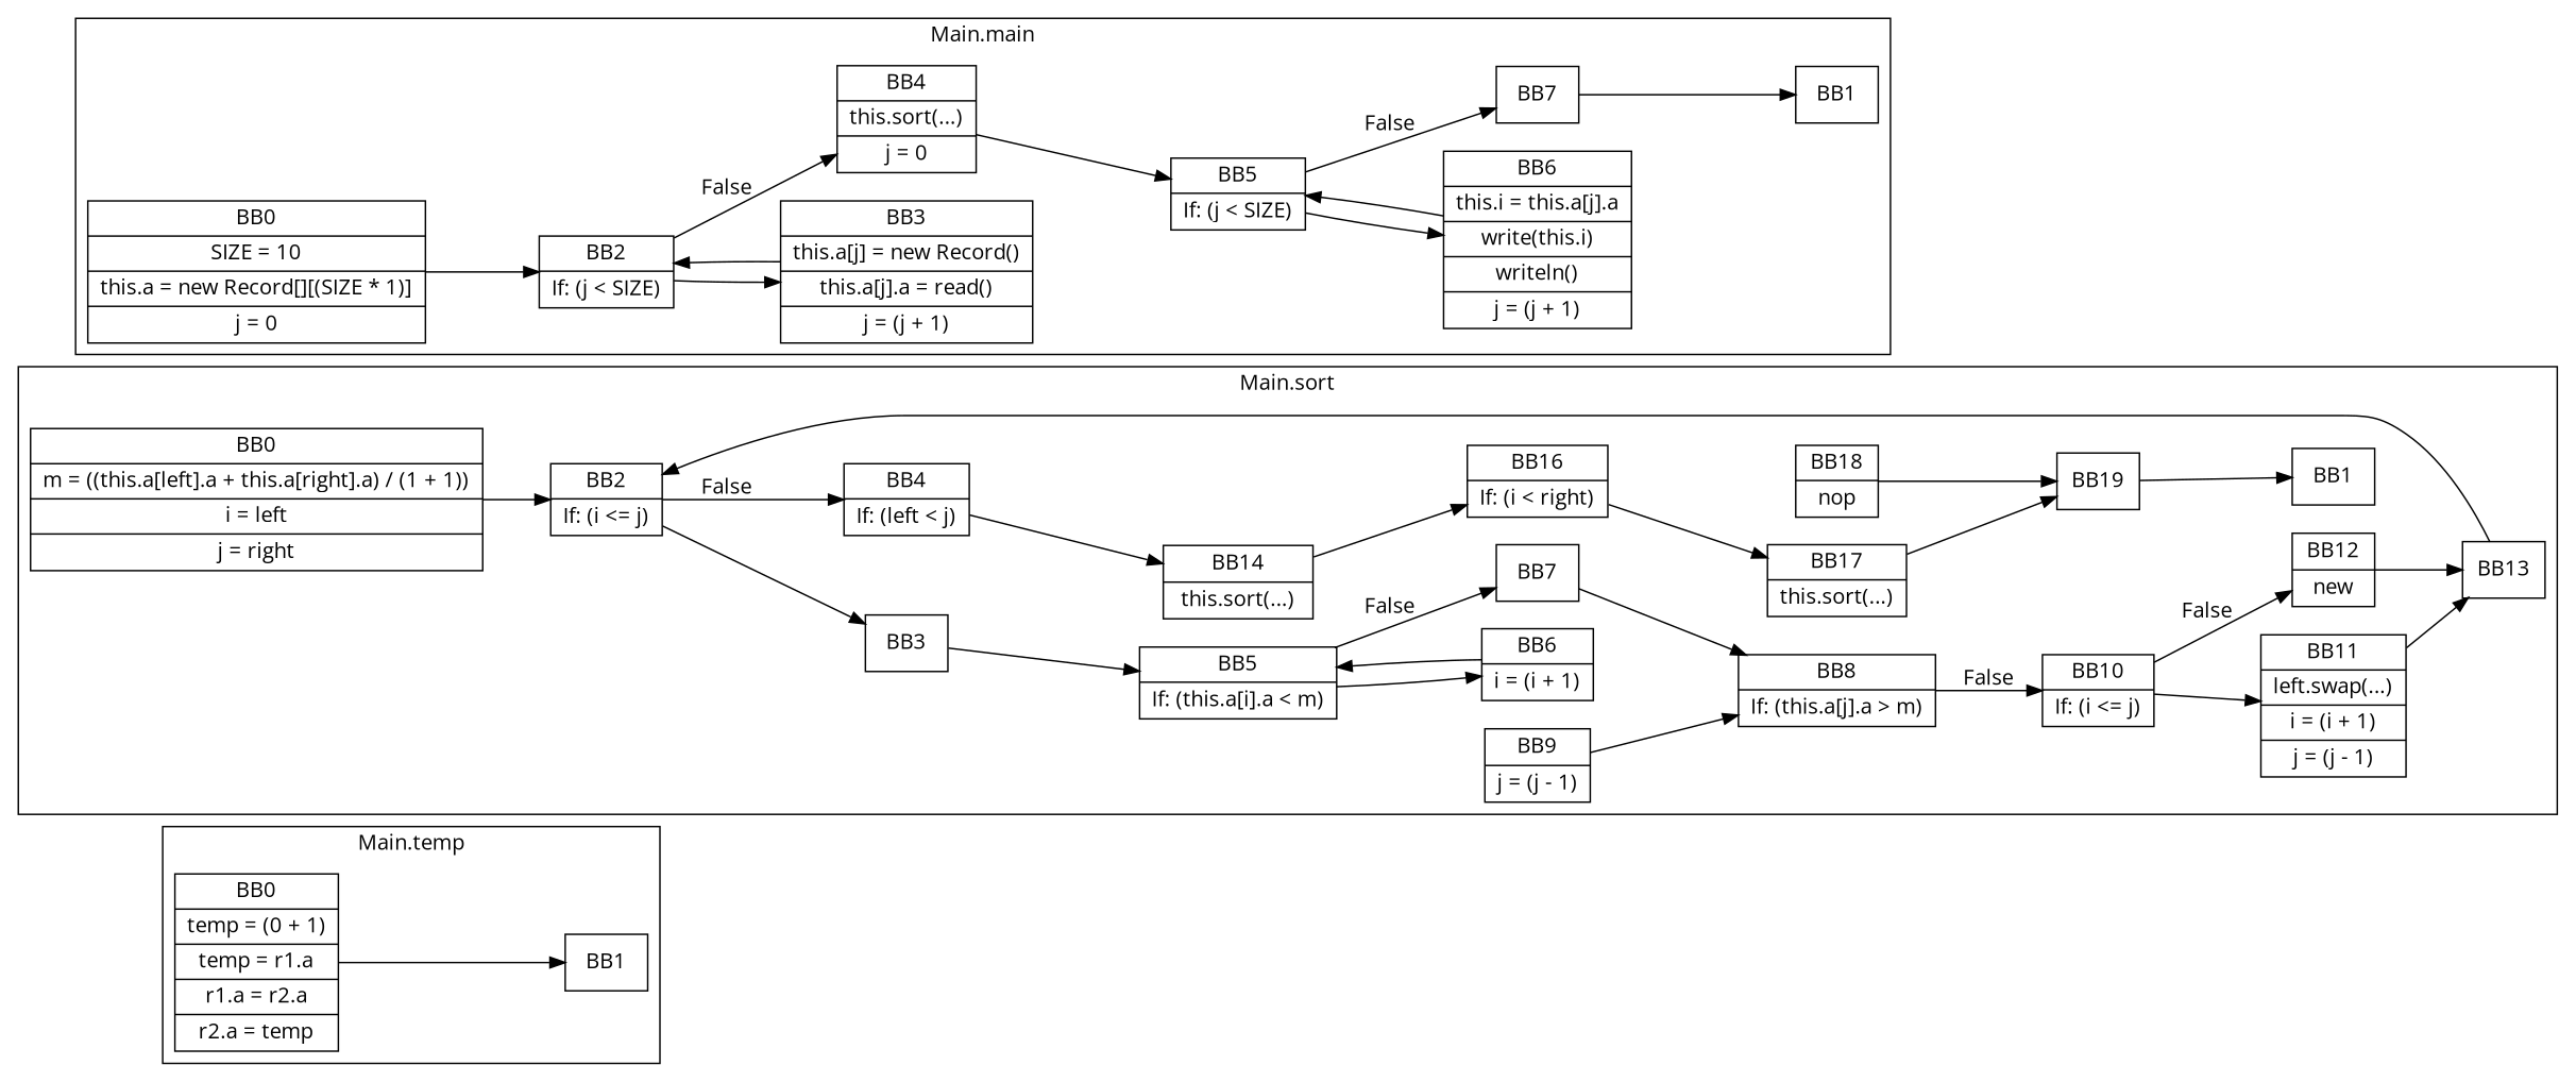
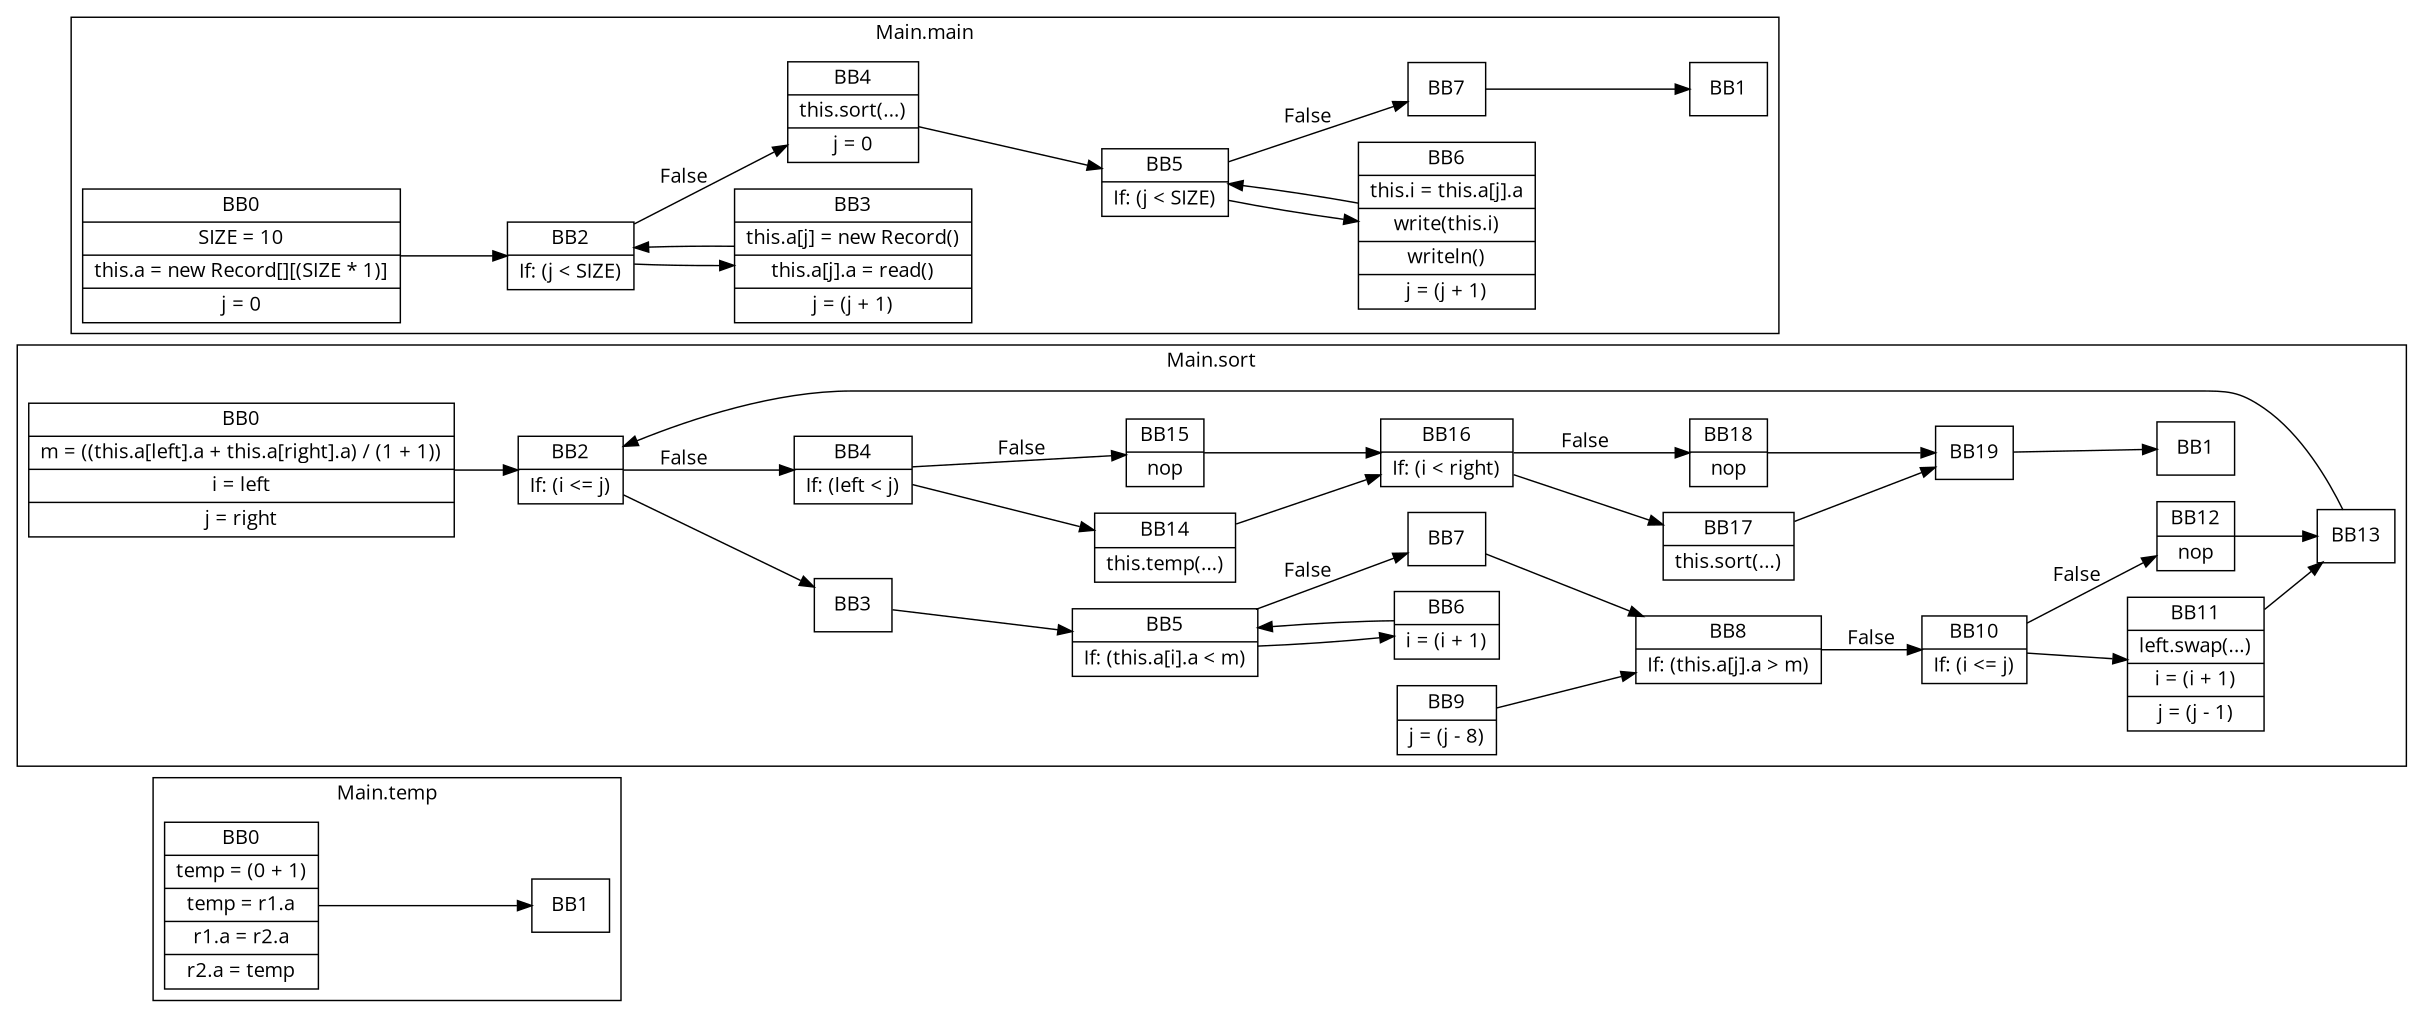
  digraph {
    fontname="Open Sans"
    rankdir=LR
    node [fontname="Open Sans" shape=record]
    edge [fontname="Open Sans"]
    n1 [label="BB0|temp = (0 + 1)|temp = r1.a|r1.a = r2.a|r2.a = temp"]
    n2 [label=BB1]
    n3 [label="BB0|m = ((this.a[left].a + this.a[right].a) / (1 + 1))|i = left|j = right"]
    n4 [label="BB2|If: (i \<= j)"]
    n5 [label=BB3]
    n6 [label="BB4|If: (left \< j)"]
    n7 [label=BB1]
    n8 [label="BB5|If: (this.a[i].a \< m)"]
-   n9 [label="BB14|this.sort(...)"]
+   n9 [label="BB14|this.temp(...)"]
+   n10 [label="BB15|nop"]
    n11 [label="BB6|i = (i + 1)"]
    n12 [label=BB7]
    n13 [label="BB16|If: (i \< right)"]
    n14 [label="BB8|If: (this.a[j].a \> m)"]
-   n15 [label="BB9|j = (j - 1)"]
+   n15 [label="BB9|j = (j - 8)"]
    n16 [label="BB10|If: (i \<= j)"]
    n17 [label="BB11|left.swap(...)|i = (i + 1)|j = (j - 1)"]
-   n18 [label="BB12|new"]
+   n18 [label="BB12|nop"]
    n19 [label=BB13]
    n20 [label="BB17|this.sort(...)"]
    n21 [label="BB18|nop"]
    n22 [label=BB19]
    n23 [label="BB0|SIZE = 10|this.a = new Record[][(SIZE * 1)]|j = 0"]
    n24 [label="BB2|If: (j \< SIZE)"]
    n25 [label="BB3|this.a[j] = new Record()|this.a[j].a = read()|j = (j + 1)"]
    n26 [label="BB4|this.sort(...)|j = 0"]
    n27 [label=BB1]
    n28 [label="BB5|If: (j \< SIZE)"]
    n29 [label="BB6|this.i = this.a[j].a|write(this.i)|writeln()|j = (j + 1)"]
    n30 [label=BB7]
    subgraph cluster_1 {
      label="Main.temp"
      n1
      n2
    }
    subgraph cluster_2 {
      label="Main.sort"
      n3
      n4
      n5
      n6
      n7
      n8
      n9
+     n10
      n11
      n12
      n13
      n14
      n15
      n16
      n17
      n18
      n19
      n20
      n21
      n22
    }
    subgraph cluster_3 {
      label="Main.main"
      n23
      n24
      n25
      n26
      n27
      n28
      n29
      n30
    }
    n1 -> n2
    n3 -> n4
    n4 -> n5
    n4 -> n6 [label=False]
    n5 -> n8
    n6 -> n9
+   n6 -> n10 [label=False]
    n8 -> n11
    n8 -> n12 [label=False]
    n9 -> n13
+   n10 -> n13
    n11 -> n8
    n12 -> n14
    n13 -> n20
+   n13 -> n21 [label=False]
    n14 -> n16 [label=False]
    n15 -> n14
    n16 -> n17
    n16 -> n18 [label=False]
    n17 -> n19
    n18 -> n19
    n19 -> n4
    n20 -> n22
    n21 -> n22
    n22 -> n7
    n23 -> n24
    n24 -> n25
    n24 -> n26 [label=False]
    n25 -> n24
    n26 -> n28
    n28 -> n29
    n28 -> n30 [label=False]
    n29 -> n28
    n30 -> n27
  }
